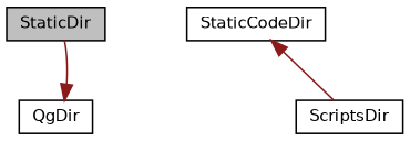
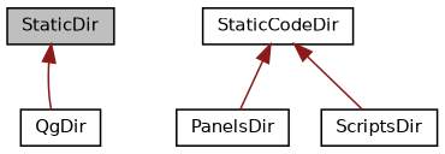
  digraph {
    node [color=black fillcolor=white fontname=Helvetica fontsize=10 shape=record style=filled]
    edge [color=firebrick4 dir=back fontname=Helvetica fontsize=10 labelfontname=Helvetica labelfontsize=10 style=solid]
    n1 [fillcolor=grey75 fontcolor=black height=0.2 label=StaticDir width=0.4]
    n2 [height=0.2 label=StaticCodeDir width=0.4]
+   n3 [height=0.2 label=PanelsDir width=0.4]
    n4 [height=0.2 label=ScriptsDir width=0.4]
    n5 [height=0.2 label=QgDir width=0.4]
+   n2 -> n3
    n2 -> n4
-   n5 -> n1
+   n1 -> n5
  }
